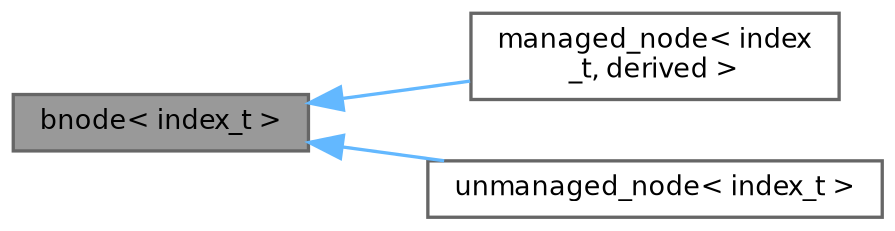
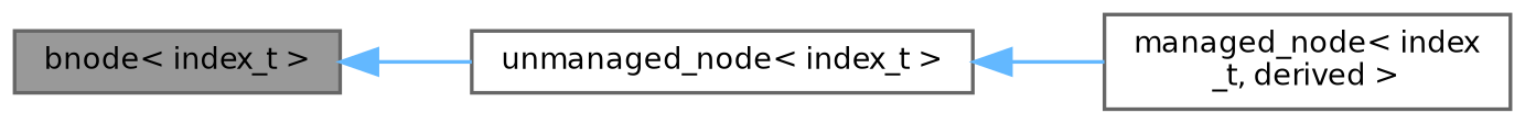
  digraph {
    rankdir=LR
    node [color=gray40 fillcolor=white fontname=Helvetica fontsize=8 shape=box style=filled]
    edge [color=steelblue1 dir=back fontname=Helvetica fontsize=8 labelfontname=Helvetica labelfontsize=8 style=solid]
    n1 [fillcolor=grey60 fontcolor=black height=0.2 label="bnode\< index_t \>" width=0.4]
    n2 [height=0.2 label="managed_node\< index\l_t, derived \>" width=0.4]
    n3 [height=0.2 label="unmanaged_node\< index_t \>" width=0.4]
-   n1 -> n2
+   n3 -> n2
    n1 -> n3
  }
